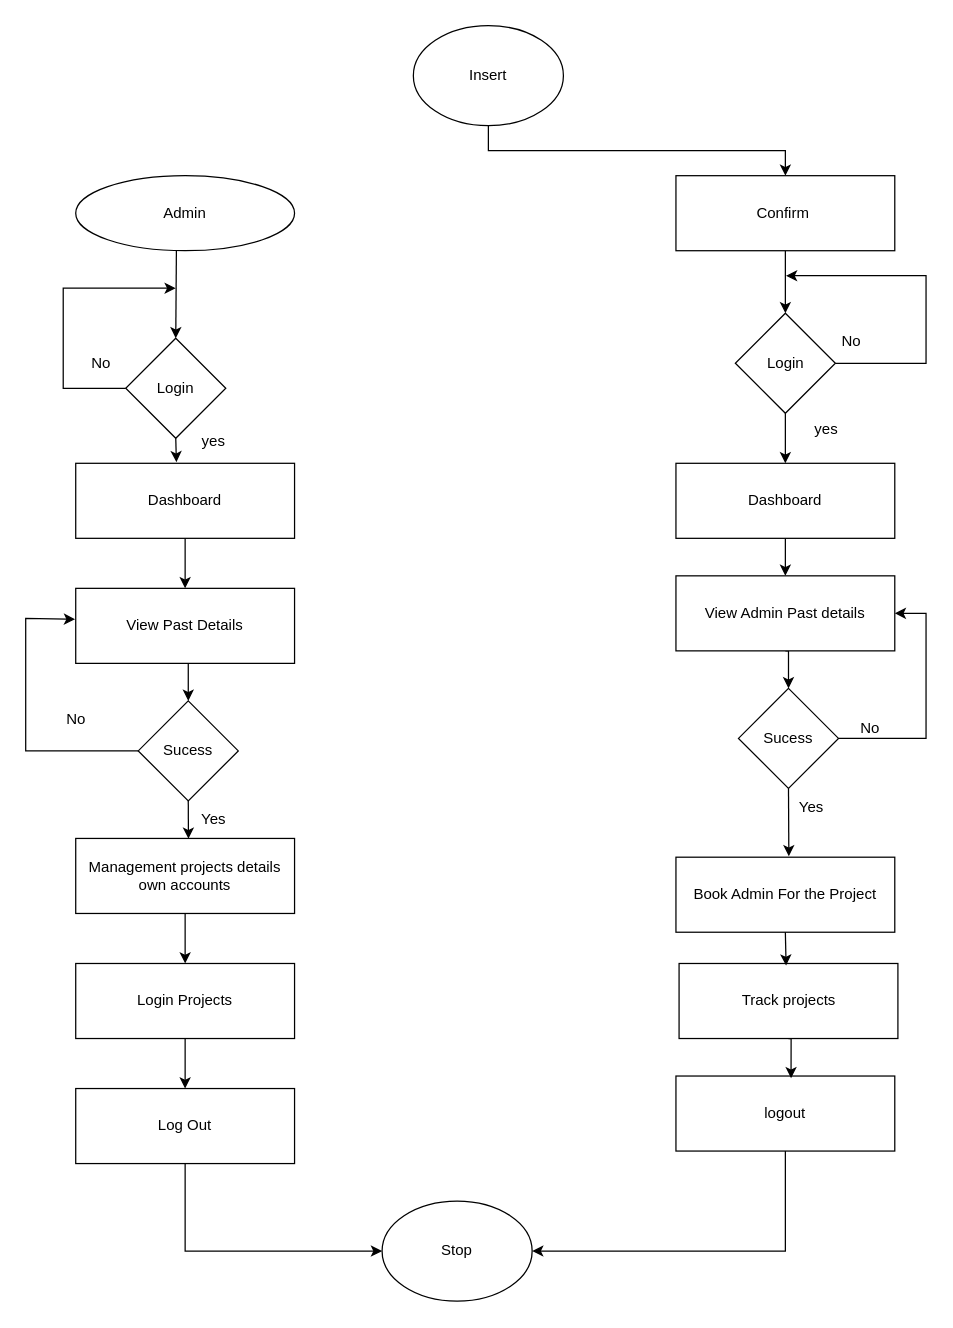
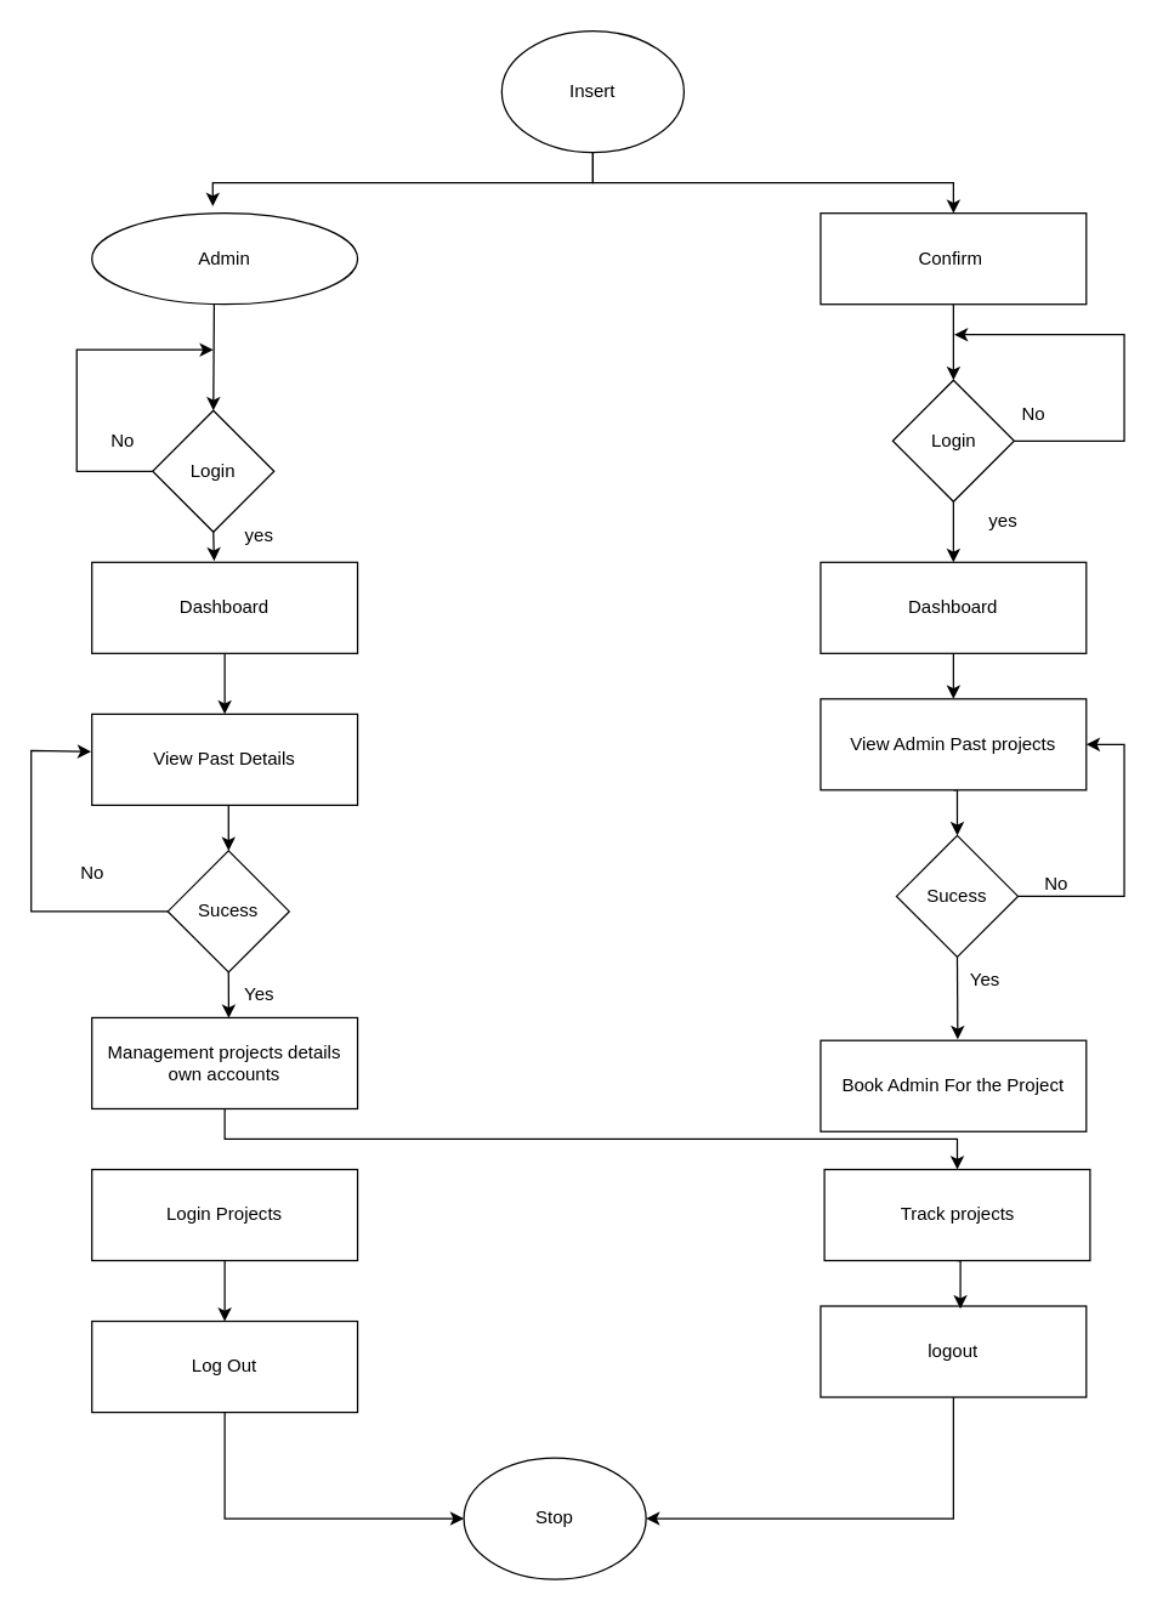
  <mxCell id="0" />
  <mxCell id="1" parent="0" />
  <mxCell id="2" style="edgeStyle=orthogonalEdgeStyle;rounded=0;orthogonalLoop=1;jettySize=auto;html=1;exitX=0.5;exitY=1;exitDx=0;exitDy=0;" parent="1" source="3" target="27" edge="1"><mxGeometry relative="1" as="geometry" /></mxCell>
  <mxCell id="3" value="Insert" style="ellipse;whiteSpace=wrap;html=1;" parent="1" vertex="1"><mxGeometry x="330" y="20" width="120" height="80" as="geometry" /></mxCell>
  <mxCell id="4" value="Admin" style="ellipse;whiteSpace=wrap;html=1;" parent="1" vertex="1"><mxGeometry x="60" y="140" width="175" height="60" as="geometry" /></mxCell>
  <mxCell id="5" style="edgeStyle=orthogonalEdgeStyle;rounded=0;orthogonalLoop=1;jettySize=auto;html=1;exitX=0;exitY=0.5;exitDx=0;exitDy=0;" parent="1" source="6" edge="1"><mxGeometry relative="1" as="geometry"><mxPoint x="140" y="230" as="targetPoint" /><Array as="points"><mxPoint x="50" y="310" /><mxPoint x="50" y="230" /></Array></mxGeometry></mxCell>
  <mxCell id="6" value="Login" style="rhombus;whiteSpace=wrap;html=1;" parent="1" vertex="1"><mxGeometry x="100" y="270" width="80" height="80" as="geometry" /></mxCell>
  <mxCell id="7" style="edgeStyle=orthogonalEdgeStyle;rounded=0;orthogonalLoop=1;jettySize=auto;html=1;exitX=0.5;exitY=1;exitDx=0;exitDy=0;entryX=0.5;entryY=0;entryDx=0;entryDy=0;" parent="1" source="8" target="10" edge="1"><mxGeometry relative="1" as="geometry" /></mxCell>
  <mxCell id="8" value="Dashboard" style="rounded=0;whiteSpace=wrap;html=1;" parent="1" vertex="1"><mxGeometry x="60" y="370" width="175" height="60" as="geometry" /></mxCell>
  <mxCell id="9" style="edgeStyle=orthogonalEdgeStyle;rounded=0;orthogonalLoop=1;jettySize=auto;html=1;exitX=0.5;exitY=1;exitDx=0;exitDy=0;entryX=0.5;entryY=0;entryDx=0;entryDy=0;" parent="1" source="10" target="11" edge="1"><mxGeometry relative="1" as="geometry" /></mxCell>
  <mxCell id="10" value="View Past Details" style="rounded=0;whiteSpace=wrap;html=1;" parent="1" vertex="1"><mxGeometry x="60" y="470" width="175" height="60" as="geometry" /></mxCell>
  <mxCell id="11" value="Sucess" style="rhombus;whiteSpace=wrap;html=1;" parent="1" vertex="1"><mxGeometry x="110" y="560" width="80" height="80" as="geometry" /></mxCell>
- <mxCell id="12" style="edgeStyle=orthogonalEdgeStyle;rounded=0;orthogonalLoop=1;jettySize=auto;html=1;exitX=0.5;exitY=1;exitDx=0;exitDy=0;entryX=0.5;entryY=0;entryDx=0;entryDy=0;" parent="1" source="13" target="15" edge="1"><mxGeometry relative="1" as="geometry" /></mxCell>
+ <mxCell id="12" style="edgeStyle=orthogonalEdgeStyle;rounded=0;orthogonalLoop=1;jettySize=auto;html=1;exitX=0.5;exitY=1;exitDx=0;exitDy=0;" parent="1" source="13" target="37" edge="1"><mxGeometry relative="1" as="geometry" /></mxCell>
  <mxCell id="13" value="Management projects details own accounts" style="rounded=0;whiteSpace=wrap;html=1;" parent="1" vertex="1"><mxGeometry x="60" y="670" width="175" height="60" as="geometry" /></mxCell>
  <mxCell id="14" style="edgeStyle=orthogonalEdgeStyle;rounded=0;orthogonalLoop=1;jettySize=auto;html=1;entryX=0.5;entryY=0;entryDx=0;entryDy=0;" parent="1" source="15" target="17" edge="1"><mxGeometry relative="1" as="geometry" /></mxCell>
  <mxCell id="15" value="Login Projects" style="rounded=0;whiteSpace=wrap;html=1;" parent="1" vertex="1"><mxGeometry x="60" y="770" width="175" height="60" as="geometry" /></mxCell>
  <mxCell id="16" style="edgeStyle=orthogonalEdgeStyle;rounded=0;orthogonalLoop=1;jettySize=auto;html=1;exitX=0.5;exitY=1;exitDx=0;exitDy=0;entryX=0;entryY=0.5;entryDx=0;entryDy=0;" parent="1" source="17" target="18" edge="1"><mxGeometry relative="1" as="geometry" /></mxCell>
  <mxCell id="17" value="Log Out" style="rounded=0;whiteSpace=wrap;html=1;" parent="1" vertex="1"><mxGeometry x="60" y="870" width="175" height="60" as="geometry" /></mxCell>
  <mxCell id="18" value="Stop" style="ellipse;whiteSpace=wrap;html=1;" parent="1" vertex="1"><mxGeometry x="305" y="960" width="120" height="80" as="geometry" /></mxCell>
  <mxCell id="19" value="No" style="text;html=1;align=center;verticalAlign=middle;resizable=0;points=[];autosize=1;strokeColor=none;fillColor=none;" parent="1" vertex="1"><mxGeometry x="40" y="560" width="40" height="30" as="geometry" /></mxCell>
  <mxCell id="20" value="" style="endArrow=classic;html=1;rounded=0;exitX=0.5;exitY=1;exitDx=0;exitDy=0;entryX=0.46;entryY=-0.015;entryDx=0;entryDy=0;entryPerimeter=0;" parent="1" source="6" target="8" edge="1"><mxGeometry width="50" height="50" relative="1" as="geometry"><mxPoint x="460" y="540" as="sourcePoint" /><mxPoint x="140" y="360" as="targetPoint" /></mxGeometry></mxCell>
  <mxCell id="21" value="yes" style="text;html=1;align=center;verticalAlign=middle;resizable=0;points=[];autosize=1;strokeColor=none;fillColor=none;" parent="1" vertex="1"><mxGeometry x="150" y="338" width="40" height="30" as="geometry" /></mxCell>
  <mxCell id="22" value="" style="endArrow=classic;html=1;rounded=0;exitX=0.46;exitY=1.002;exitDx=0;exitDy=0;exitPerimeter=0;entryX=0.5;entryY=0;entryDx=0;entryDy=0;" parent="1" source="4" target="6" edge="1"><mxGeometry width="50" height="50" relative="1" as="geometry"><mxPoint x="290" y="240" as="sourcePoint" /><mxPoint x="340" y="190" as="targetPoint" /></mxGeometry></mxCell>
  <mxCell id="23" value="No" style="text;html=1;align=center;verticalAlign=middle;resizable=0;points=[];autosize=1;strokeColor=none;fillColor=none;" parent="1" vertex="1"><mxGeometry x="60" y="275" width="40" height="30" as="geometry" /></mxCell>
  <mxCell id="24" style="edgeStyle=orthogonalEdgeStyle;rounded=0;orthogonalLoop=1;jettySize=auto;html=1;exitX=0.5;exitY=1;exitDx=0;exitDy=0;entryX=0.515;entryY=0.004;entryDx=0;entryDy=0;entryPerimeter=0;" parent="1" source="11" target="13" edge="1"><mxGeometry relative="1" as="geometry" /></mxCell>
  <mxCell id="25" value="Yes" style="text;html=1;align=center;verticalAlign=middle;resizable=0;points=[];autosize=1;strokeColor=none;fillColor=none;" parent="1" vertex="1"><mxGeometry x="150" y="640" width="40" height="30" as="geometry" /></mxCell>
  <mxCell id="26" style="edgeStyle=orthogonalEdgeStyle;rounded=0;orthogonalLoop=1;jettySize=auto;html=1;exitX=0.5;exitY=1;exitDx=0;exitDy=0;" parent="1" source="27" target="29" edge="1"><mxGeometry relative="1" as="geometry" /></mxCell>
  <mxCell id="27" value="Confirm&amp;nbsp;" style="rounded=0;whiteSpace=wrap;html=1;" parent="1" vertex="1"><mxGeometry x="540" y="140" width="175" height="60" as="geometry" /></mxCell>
  <mxCell id="28" style="edgeStyle=orthogonalEdgeStyle;rounded=0;orthogonalLoop=1;jettySize=auto;html=1;exitX=0.5;exitY=1;exitDx=0;exitDy=0;entryX=0.5;entryY=0;entryDx=0;entryDy=0;" parent="1" source="29" target="31" edge="1"><mxGeometry relative="1" as="geometry" /></mxCell>
  <mxCell id="29" value="Login" style="rhombus;whiteSpace=wrap;html=1;" parent="1" vertex="1"><mxGeometry x="587.5" y="250" width="80" height="80" as="geometry" /></mxCell>
  <mxCell id="30" style="edgeStyle=orthogonalEdgeStyle;rounded=0;orthogonalLoop=1;jettySize=auto;html=1;exitX=0.5;exitY=1;exitDx=0;exitDy=0;entryX=0.5;entryY=0;entryDx=0;entryDy=0;" parent="1" source="31" target="33" edge="1"><mxGeometry relative="1" as="geometry" /></mxCell>
  <mxCell id="31" value="Dashboard" style="rounded=0;whiteSpace=wrap;html=1;" parent="1" vertex="1"><mxGeometry x="540" y="370" width="175" height="60" as="geometry" /></mxCell>
  <mxCell id="32" style="edgeStyle=orthogonalEdgeStyle;rounded=0;orthogonalLoop=1;jettySize=auto;html=1;exitX=0.5;exitY=1;exitDx=0;exitDy=0;entryX=0.5;entryY=0;entryDx=0;entryDy=0;" parent="1" source="33" target="34" edge="1"><mxGeometry relative="1" as="geometry" /></mxCell>
- <mxCell id="33" value="View Admin Past details" style="rounded=0;whiteSpace=wrap;html=1;" parent="1" vertex="1"><mxGeometry x="540" y="460" width="175" height="60" as="geometry" /></mxCell>
+ <mxCell id="33" value="View Admin Past projects" style="rounded=0;whiteSpace=wrap;html=1;" parent="1" vertex="1"><mxGeometry x="540" y="460" width="175" height="60" as="geometry" /></mxCell>
  <mxCell id="34" value="Sucess" style="rhombus;whiteSpace=wrap;html=1;" parent="1" vertex="1"><mxGeometry x="590" y="550" width="80" height="80" as="geometry" /></mxCell>
  <mxCell id="35" style="edgeStyle=orthogonalEdgeStyle;rounded=0;orthogonalLoop=1;jettySize=auto;html=1;exitX=0.5;exitY=1;exitDx=0;exitDy=0;entryX=1;entryY=0.5;entryDx=0;entryDy=0;" parent="1" source="36" target="18" edge="1"><mxGeometry relative="1" as="geometry" /></mxCell>
  <mxCell id="36" value="logout" style="rounded=0;whiteSpace=wrap;html=1;" parent="1" vertex="1"><mxGeometry x="540" y="860" width="175" height="60" as="geometry" /></mxCell>
  <mxCell id="37" value="Track projects" style="rounded=0;whiteSpace=wrap;html=1;" parent="1" vertex="1"><mxGeometry x="542.5" y="770" width="175" height="60" as="geometry" /></mxCell>
  <mxCell id="38" value="Book Admin For the Project" style="rounded=0;whiteSpace=wrap;html=1;" parent="1" vertex="1"><mxGeometry x="540" y="685" width="175" height="60" as="geometry" /></mxCell>
  <mxCell id="39" style="edgeStyle=orthogonalEdgeStyle;rounded=0;orthogonalLoop=1;jettySize=auto;html=1;exitX=0.5;exitY=1;exitDx=0;exitDy=0;entryX=0.526;entryY=0.029;entryDx=0;entryDy=0;entryPerimeter=0;" parent="1" source="37" target="36" edge="1"><mxGeometry relative="1" as="geometry" /></mxCell>
- <mxCell id="40" value="" style="endArrow=classic;html=1;rounded=0;exitX=0.5;exitY=1;exitDx=0;exitDy=0;entryX=0.489;entryY=0.028;entryDx=0;entryDy=0;entryPerimeter=0;" parent="1" source="38" target="37" edge="1"><mxGeometry width="50" height="50" relative="1" as="geometry"><mxPoint x="510" y="750" as="sourcePoint" /><mxPoint x="560" y="700" as="targetPoint" /></mxGeometry></mxCell>
  <mxCell id="41" value="" style="endArrow=classic;html=1;rounded=0;entryX=0.516;entryY=-0.011;entryDx=0;entryDy=0;entryPerimeter=0;exitX=0.5;exitY=1;exitDx=0;exitDy=0;" parent="1" source="34" target="38" edge="1"><mxGeometry width="50" height="50" relative="1" as="geometry"><mxPoint x="510" y="650" as="sourcePoint" /><mxPoint x="560" y="600" as="targetPoint" /></mxGeometry></mxCell>
  <mxCell id="42" value="" style="endArrow=classic;html=1;rounded=0;exitX=1;exitY=0.5;exitDx=0;exitDy=0;" parent="1" source="29" edge="1"><mxGeometry width="50" height="50" relative="1" as="geometry"><mxPoint x="330" y="290" as="sourcePoint" /><mxPoint x="628" y="220" as="targetPoint" /><Array as="points"><mxPoint x="740" y="290" /><mxPoint x="740" y="220" /></Array></mxGeometry></mxCell>
  <mxCell id="43" value="yes" style="text;html=1;align=center;verticalAlign=middle;resizable=0;points=[];autosize=1;strokeColor=none;fillColor=none;" parent="1" vertex="1"><mxGeometry x="640" y="328" width="40" height="30" as="geometry" /></mxCell>
  <mxCell id="44" value="No" style="text;html=1;align=center;verticalAlign=middle;resizable=0;points=[];autosize=1;strokeColor=none;fillColor=none;" parent="1" vertex="1"><mxGeometry x="660" y="258" width="40" height="30" as="geometry" /></mxCell>
  <mxCell id="45" value="Yes" style="text;html=1;align=center;verticalAlign=middle;resizable=0;points=[];autosize=1;strokeColor=none;fillColor=none;" parent="1" vertex="1"><mxGeometry x="627.5" y="630" width="40" height="30" as="geometry" /></mxCell>
  <mxCell id="46" value="No" style="text;html=1;align=center;verticalAlign=middle;resizable=0;points=[];autosize=1;strokeColor=none;fillColor=none;" parent="1" vertex="1"><mxGeometry x="675" y="567" width="40" height="30" as="geometry" /></mxCell>
+ <mxCell id="47" style="edgeStyle=orthogonalEdgeStyle;rounded=0;orthogonalLoop=1;jettySize=auto;html=1;exitX=0.5;exitY=1;exitDx=0;exitDy=0;entryX=0.455;entryY=-0.076;entryDx=0;entryDy=0;entryPerimeter=0;" parent="1" source="3" target="4" edge="1"><mxGeometry relative="1" as="geometry" /></mxCell>
  <mxCell id="48" value="" style="endArrow=classic;html=1;rounded=0;exitX=0;exitY=0.5;exitDx=0;exitDy=0;entryX=-0.003;entryY=0.413;entryDx=0;entryDy=0;entryPerimeter=0;" edge="1" parent="1" source="11" target="10"><mxGeometry width="50" height="50" relative="1" as="geometry"><mxPoint x="340" y="420" as="sourcePoint" /><mxPoint x="390" y="370" as="targetPoint" /><Array as="points"><mxPoint x="20" y="600" /><mxPoint x="20" y="494" /></Array></mxGeometry></mxCell>
  <mxCell id="49" value="" style="endArrow=classic;html=1;rounded=0;exitX=1;exitY=0.5;exitDx=0;exitDy=0;entryX=1;entryY=0.5;entryDx=0;entryDy=0;" edge="1" parent="1" source="34" target="33"><mxGeometry width="50" height="50" relative="1" as="geometry"><mxPoint x="370" y="610" as="sourcePoint" /><mxPoint x="420" y="560" as="targetPoint" /><Array as="points"><mxPoint x="740" y="590" /><mxPoint x="740" y="490" /></Array></mxGeometry></mxCell>
